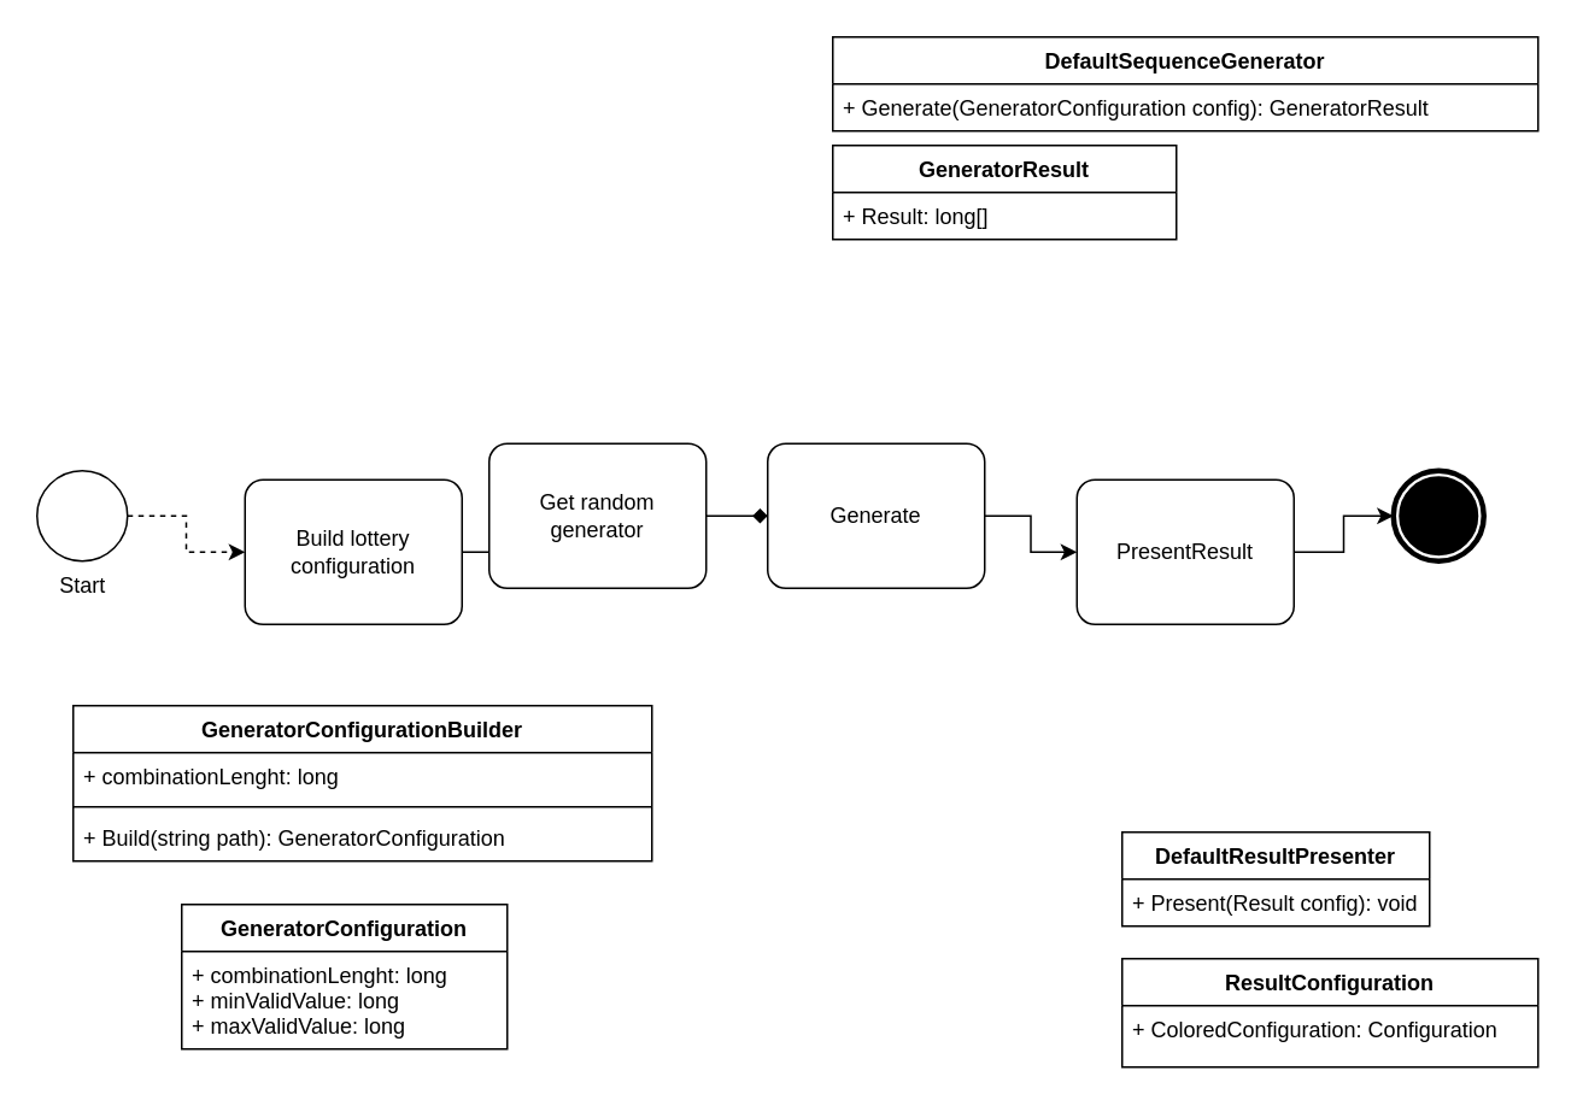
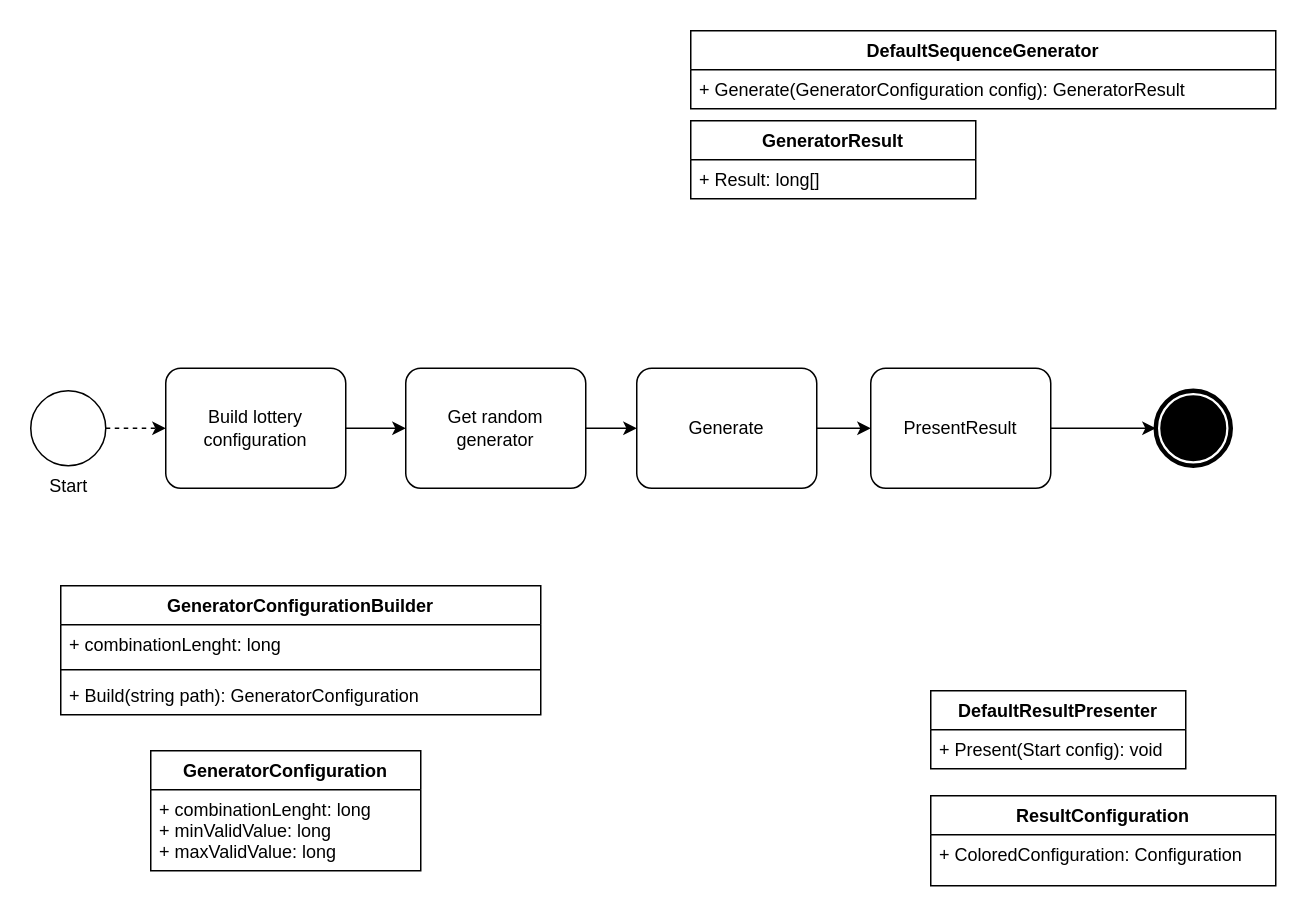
  <mxCell id="0" />
  <mxCell id="1" parent="0" />
  <mxCell id="2" value="" style="edgeStyle=orthogonalEdgeStyle;rounded=0;orthogonalLoop=1;jettySize=auto;html=1;dashed=1;" edge="1" parent="1" source="3" target="5"><mxGeometry relative="1" as="geometry" /></mxCell>
  <mxCell id="3" value="Start" style="points=[[0.145,0.145,0],[0.5,0,0],[0.855,0.145,0],[1,0.5,0],[0.855,0.855,0],[0.5,1,0],[0.145,0.855,0],[0,0.5,0]];shape=mxgraph.bpmn.event;html=1;verticalLabelPosition=bottom;labelBackgroundColor=#ffffff;verticalAlign=top;align=center;perimeter=ellipsePerimeter;outlineConnect=0;aspect=fixed;outline=standard;symbol=general;" vertex="1" parent="1"><mxGeometry x="20" y="260" width="50" height="50" as="geometry" /></mxCell>
  <mxCell id="4" style="edgeStyle=orthogonalEdgeStyle;rounded=0;orthogonalLoop=1;jettySize=auto;html=1;entryX=0;entryY=0.5;entryDx=0;entryDy=0;entryPerimeter=0;" edge="1" parent="1" source="5" target="7"><mxGeometry relative="1" as="geometry" /></mxCell>
- <mxCell id="5" value="Build lottery configuration" style="points=[[0.25,0,0],[0.5,0,0],[0.75,0,0],[1,0.25,0],[1,0.5,0],[1,0.75,0],[0.75,1,0],[0.5,1,0],[0.25,1,0],[0,0.75,0],[0,0.5,0],[0,0.25,0]];shape=mxgraph.bpmn.task;whiteSpace=wrap;rectStyle=rounded;size=10;taskMarker=abstract;" vertex="1" parent="1"><mxGeometry x="135" y="265" width="120" height="80" as="geometry" /></mxCell>
- <mxCell id="6" style="edgeStyle=orthogonalEdgeStyle;rounded=0;orthogonalLoop=1;jettySize=auto;html=1;endArrow=diamond;" edge="1" parent="1" source="7" target="9"><mxGeometry relative="1" as="geometry" /></mxCell>
+ <mxCell id="5" value="Build lottery configuration" style="points=[[0.25,0,0],[0.5,0,0],[0.75,0,0],[1,0.25,0],[1,0.5,0],[1,0.75,0],[0.75,1,0],[0.5,1,0],[0.25,1,0],[0,0.75,0],[0,0.5,0],[0,0.25,0]];shape=mxgraph.bpmn.task;whiteSpace=wrap;rectStyle=rounded;size=10;taskMarker=abstract;" vertex="1" parent="1"><mxGeometry x="110" y="245" width="120" height="80" as="geometry" /></mxCell>
+ <mxCell id="6" style="edgeStyle=orthogonalEdgeStyle;rounded=0;orthogonalLoop=1;jettySize=auto;html=1;" edge="1" parent="1" source="7" target="9"><mxGeometry relative="1" as="geometry" /></mxCell>
  <mxCell id="7" value="Get random generator" style="points=[[0.25,0,0],[0.5,0,0],[0.75,0,0],[1,0.25,0],[1,0.5,0],[1,0.75,0],[0.75,1,0],[0.5,1,0],[0.25,1,0],[0,0.75,0],[0,0.5,0],[0,0.25,0]];shape=mxgraph.bpmn.task;whiteSpace=wrap;rectStyle=rounded;size=10;taskMarker=abstract;" vertex="1" parent="1"><mxGeometry x="270" y="245" width="120" height="80" as="geometry" /></mxCell>
  <mxCell id="8" style="edgeStyle=orthogonalEdgeStyle;rounded=0;orthogonalLoop=1;jettySize=auto;html=1;" edge="1" parent="1" source="9" target="11"><mxGeometry relative="1" as="geometry" /></mxCell>
  <mxCell id="9" value="Generate" style="points=[[0.25,0,0],[0.5,0,0],[0.75,0,0],[1,0.25,0],[1,0.5,0],[1,0.75,0],[0.75,1,0],[0.5,1,0],[0.25,1,0],[0,0.75,0],[0,0.5,0],[0,0.25,0]];shape=mxgraph.bpmn.task;whiteSpace=wrap;rectStyle=rounded;size=10;taskMarker=abstract;" vertex="1" parent="1"><mxGeometry x="424" y="245" width="120" height="80" as="geometry" /></mxCell>
  <mxCell id="10" style="edgeStyle=orthogonalEdgeStyle;rounded=0;orthogonalLoop=1;jettySize=auto;html=1;" edge="1" parent="1" source="11" target="12"><mxGeometry relative="1" as="geometry" /></mxCell>
- <mxCell id="11" value="PresentResult" style="points=[[0.25,0,0],[0.5,0,0],[0.75,0,0],[1,0.25,0],[1,0.5,0],[1,0.75,0],[0.75,1,0],[0.5,1,0],[0.25,1,0],[0,0.75,0],[0,0.5,0],[0,0.25,0]];shape=mxgraph.bpmn.task;whiteSpace=wrap;rectStyle=rounded;size=10;taskMarker=abstract;" vertex="1" parent="1"><mxGeometry x="595" y="265" width="120" height="80" as="geometry" /></mxCell>
+ <mxCell id="11" value="PresentResult" style="points=[[0.25,0,0],[0.5,0,0],[0.75,0,0],[1,0.25,0],[1,0.5,0],[1,0.75,0],[0.75,1,0],[0.5,1,0],[0.25,1,0],[0,0.75,0],[0,0.5,0],[0,0.25,0]];shape=mxgraph.bpmn.task;whiteSpace=wrap;rectStyle=rounded;size=10;taskMarker=abstract;" vertex="1" parent="1"><mxGeometry x="580" y="245" width="120" height="80" as="geometry" /></mxCell>
  <mxCell id="12" value="" style="points=[[0.145,0.145,0],[0.5,0,0],[0.855,0.145,0],[1,0.5,0],[0.855,0.855,0],[0.5,1,0],[0.145,0.855,0],[0,0.5,0]];shape=mxgraph.bpmn.event;html=1;verticalLabelPosition=bottom;labelBackgroundColor=#ffffff;verticalAlign=top;align=center;perimeter=ellipsePerimeter;outlineConnect=0;aspect=fixed;outline=end;symbol=terminate;" vertex="1" parent="1"><mxGeometry x="770" y="260" width="50" height="50" as="geometry" /></mxCell>
  <mxCell id="13" value="GeneratorConfigurationBuilder" style="swimlane;fontStyle=1;align=center;verticalAlign=top;childLayout=stackLayout;horizontal=1;startSize=26;horizontalStack=0;resizeParent=1;resizeParentMax=0;resizeLast=0;collapsible=1;marginBottom=0;" vertex="1" parent="1"><mxGeometry x="40" y="390" width="320" height="86" as="geometry" /></mxCell>
  <mxCell id="14" value="+ combinationLenght: long" style="text;strokeColor=none;fillColor=none;align=left;verticalAlign=top;spacingLeft=4;spacingRight=4;overflow=hidden;rotatable=0;points=[[0,0.5],[1,0.5]];portConstraint=eastwest;" vertex="1" parent="13"><mxGeometry y="26" width="320" height="26" as="geometry" /></mxCell>
  <mxCell id="15" value="" style="line;strokeWidth=1;fillColor=none;align=left;verticalAlign=middle;spacingTop=-1;spacingLeft=3;spacingRight=3;rotatable=0;labelPosition=right;points=[];portConstraint=eastwest;" vertex="1" parent="13"><mxGeometry y="52" width="320" height="8" as="geometry" /></mxCell>
  <mxCell id="16" value="+ Build(string path): GeneratorConfiguration" style="text;strokeColor=none;fillColor=none;align=left;verticalAlign=top;spacingLeft=4;spacingRight=4;overflow=hidden;rotatable=0;points=[[0,0.5],[1,0.5]];portConstraint=eastwest;" vertex="1" parent="13"><mxGeometry y="60" width="320" height="26" as="geometry" /></mxCell>
  <mxCell id="17" value="GeneratorConfiguration" style="swimlane;fontStyle=1;align=center;verticalAlign=top;childLayout=stackLayout;horizontal=1;startSize=26;horizontalStack=0;resizeParent=1;resizeParentMax=0;resizeLast=0;collapsible=1;marginBottom=0;" vertex="1" parent="1"><mxGeometry x="100" y="500" width="180" height="80" as="geometry" /></mxCell>
  <mxCell id="18" value="+ combinationLenght: long&#10;+ minValidValue: long&#10;+ maxValidValue: long" style="text;strokeColor=none;fillColor=none;align=left;verticalAlign=top;spacingLeft=4;spacingRight=4;overflow=hidden;rotatable=0;points=[[0,0.5],[1,0.5]];portConstraint=eastwest;" vertex="1" parent="17"><mxGeometry y="26" width="180" height="54" as="geometry" /></mxCell>
  <mxCell id="19" value="DefaultSequenceGenerator&#10;" style="swimlane;fontStyle=1;align=center;verticalAlign=top;childLayout=stackLayout;horizontal=1;startSize=26;horizontalStack=0;resizeParent=1;resizeParentMax=0;resizeLast=0;collapsible=1;marginBottom=0;" vertex="1" parent="1"><mxGeometry x="460" y="20" width="390" height="52" as="geometry" /></mxCell>
  <mxCell id="20" value="+ Generate(GeneratorConfiguration config): GeneratorResult" style="text;strokeColor=none;fillColor=none;align=left;verticalAlign=top;spacingLeft=4;spacingRight=4;overflow=hidden;rotatable=0;points=[[0,0.5],[1,0.5]];portConstraint=eastwest;" vertex="1" parent="19"><mxGeometry y="26" width="390" height="26" as="geometry" /></mxCell>
  <mxCell id="21" value="GeneratorResult" style="swimlane;fontStyle=1;align=center;verticalAlign=top;childLayout=stackLayout;horizontal=1;startSize=26;horizontalStack=0;resizeParent=1;resizeParentMax=0;resizeLast=0;collapsible=1;marginBottom=0;" vertex="1" parent="1"><mxGeometry x="460" y="80" width="190" height="52" as="geometry" /></mxCell>
  <mxCell id="22" value="+ Result: long[]" style="text;strokeColor=none;fillColor=none;align=left;verticalAlign=top;spacingLeft=4;spacingRight=4;overflow=hidden;rotatable=0;points=[[0,0.5],[1,0.5]];portConstraint=eastwest;" vertex="1" parent="21"><mxGeometry y="26" width="190" height="26" as="geometry" /></mxCell>
  <mxCell id="23" value="DefaultResultPresenter&#10;" style="swimlane;fontStyle=1;align=center;verticalAlign=top;childLayout=stackLayout;horizontal=1;startSize=26;horizontalStack=0;resizeParent=1;resizeParentMax=0;resizeLast=0;collapsible=1;marginBottom=0;" vertex="1" parent="1"><mxGeometry x="620" y="460" width="170" height="52" as="geometry" /></mxCell>
- <mxCell id="24" value="+ Present(Result config): void" style="text;strokeColor=none;fillColor=none;align=left;verticalAlign=top;spacingLeft=4;spacingRight=4;overflow=hidden;rotatable=0;points=[[0,0.5],[1,0.5]];portConstraint=eastwest;" vertex="1" parent="23"><mxGeometry y="26" width="170" height="26" as="geometry" /></mxCell>
+ <mxCell id="24" value="+ Present(Start config): void" style="text;strokeColor=none;fillColor=none;align=left;verticalAlign=top;spacingLeft=4;spacingRight=4;overflow=hidden;rotatable=0;points=[[0,0.5],[1,0.5]];portConstraint=eastwest;" vertex="1" parent="23"><mxGeometry y="26" width="170" height="26" as="geometry" /></mxCell>
  <mxCell id="25" value="ResultConfiguration" style="swimlane;fontStyle=1;align=center;verticalAlign=top;childLayout=stackLayout;horizontal=1;startSize=26;horizontalStack=0;resizeParent=1;resizeParentMax=0;resizeLast=0;collapsible=1;marginBottom=0;" vertex="1" parent="1"><mxGeometry x="620" y="530" width="230" height="60" as="geometry" /></mxCell>
  <mxCell id="26" value="+ ColoredConfiguration: Configuration" style="text;strokeColor=none;fillColor=none;align=left;verticalAlign=top;spacingLeft=4;spacingRight=4;overflow=hidden;rotatable=0;points=[[0,0.5],[1,0.5]];portConstraint=eastwest;" vertex="1" parent="25"><mxGeometry y="26" width="230" height="34" as="geometry" /></mxCell>
